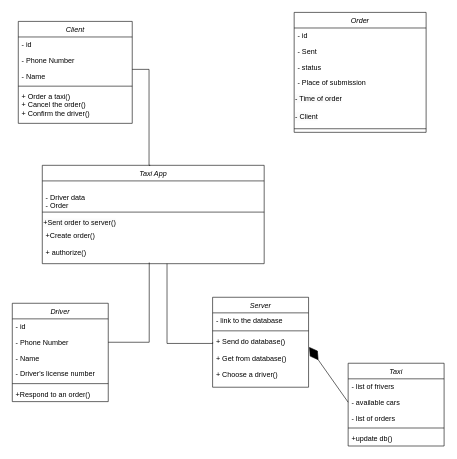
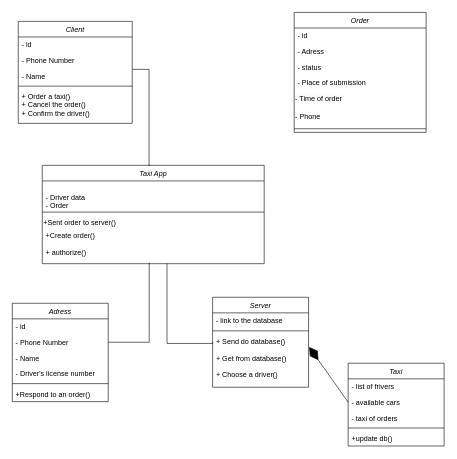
  <mxCell id="0" />
  <mxCell id="1" parent="0" />
  <mxCell id="2" value="Сlient" style="swimlane;fontStyle=2;align=center;verticalAlign=top;childLayout=stackLayout;horizontal=1;startSize=26;horizontalStack=0;resizeParent=1;resizeLast=0;collapsible=1;marginBottom=0;rounded=0;shadow=0;strokeWidth=1;" parent="1" vertex="1"><mxGeometry x="30" y="35" width="190" height="170" as="geometry"><mxRectangle x="230" y="140" width="160" height="26" as="alternateBounds" /></mxGeometry></mxCell>
  <mxCell id="3" value="- id" style="text;align=left;verticalAlign=top;spacingLeft=4;spacingRight=4;overflow=hidden;rotatable=0;points=[[0,0.5],[1,0.5]];portConstraint=eastwest;" parent="2" vertex="1"><mxGeometry y="26" width="190" height="26" as="geometry" /></mxCell>
  <mxCell id="4" value="- Phone Number" style="text;align=left;verticalAlign=top;spacingLeft=4;spacingRight=4;overflow=hidden;rotatable=0;points=[[0,0.5],[1,0.5]];portConstraint=eastwest;rounded=0;shadow=0;html=0;" parent="2" vertex="1"><mxGeometry y="52" width="190" height="26" as="geometry" /></mxCell>
  <mxCell id="5" value="- Name" style="text;align=left;verticalAlign=top;spacingLeft=4;spacingRight=4;overflow=hidden;rotatable=0;points=[[0,0.5],[1,0.5]];portConstraint=eastwest;rounded=0;shadow=0;html=0;" parent="2" vertex="1"><mxGeometry y="78" width="190" height="26" as="geometry" /></mxCell>
  <mxCell id="6" value="" style="line;html=1;strokeWidth=1;align=left;verticalAlign=middle;spacingTop=-1;spacingLeft=3;spacingRight=3;rotatable=0;labelPosition=right;points=[];portConstraint=eastwest;" parent="2" vertex="1"><mxGeometry y="104" width="190" height="8" as="geometry" /></mxCell>
  <mxCell id="7" value="+ Order a taxi()&#10;+ Cancel the order()&#10;+ Confirm the driver()" style="text;align=left;verticalAlign=top;spacingLeft=4;spacingRight=4;overflow=hidden;rotatable=0;points=[[0,0.5],[1,0.5]];portConstraint=eastwest;" parent="2" vertex="1"><mxGeometry y="112" width="190" height="58" as="geometry" /></mxCell>
  <mxCell id="8" value="Taxi App&#10;" style="swimlane;fontStyle=2;align=center;verticalAlign=top;childLayout=stackLayout;horizontal=1;startSize=26;horizontalStack=0;resizeParent=1;resizeLast=0;collapsible=1;marginBottom=0;rounded=0;shadow=0;strokeWidth=1;" parent="1" vertex="1"><mxGeometry x="70" y="275" width="370" height="164" as="geometry"><mxRectangle x="230" y="140" width="160" height="26" as="alternateBounds" /></mxGeometry></mxCell>
  <mxCell id="9" value="&#10;- Driver data&#10;- Order" style="text;align=left;verticalAlign=top;spacingLeft=4;spacingRight=4;overflow=hidden;rotatable=0;points=[[0,0.5],[1,0.5]];portConstraint=eastwest;rounded=0;shadow=0;html=0;" parent="8" vertex="1"><mxGeometry y="26" width="370" height="48" as="geometry" /></mxCell>
  <mxCell id="10" value="" style="line;html=1;strokeWidth=1;align=left;verticalAlign=middle;spacingTop=-1;spacingLeft=3;spacingRight=3;rotatable=0;labelPosition=right;points=[];portConstraint=eastwest;" parent="8" vertex="1"><mxGeometry y="74" width="370" height="8" as="geometry" /></mxCell>
  <mxCell id="11" value="&lt;span style=&quot;color: rgb(0, 0, 0); font-family: Helvetica; font-size: 12px; font-style: normal; font-variant-ligatures: normal; font-variant-caps: normal; font-weight: 400; letter-spacing: normal; orphans: 2; text-align: left; text-indent: 0px; text-transform: none; widows: 2; word-spacing: 0px; -webkit-text-stroke-width: 0px; background-color: rgb(251, 251, 251); text-decoration-thickness: initial; text-decoration-style: initial; text-decoration-color: initial; float: none; display: inline !important;&quot;&gt;+Sent order to server()&lt;/span&gt;" style="text;whiteSpace=wrap;html=1;" parent="8" vertex="1"><mxGeometry y="82" width="370" height="22" as="geometry" /></mxCell>
  <mxCell id="12" value="+Create order()&#10;&#10;+ authorize()" style="text;align=left;verticalAlign=top;spacingLeft=4;spacingRight=4;overflow=hidden;rotatable=0;points=[[0,0.5],[1,0.5]];portConstraint=eastwest;" parent="8" vertex="1"><mxGeometry y="104" width="370" height="60" as="geometry" /></mxCell>
  <mxCell id="13" value="Server" style="swimlane;fontStyle=2;align=center;verticalAlign=top;childLayout=stackLayout;horizontal=1;startSize=26;horizontalStack=0;resizeParent=1;resizeLast=0;collapsible=1;marginBottom=0;rounded=0;shadow=0;strokeWidth=1;" parent="1" vertex="1"><mxGeometry x="354" y="495" width="160" height="150" as="geometry"><mxRectangle x="230" y="140" width="160" height="26" as="alternateBounds" /></mxGeometry></mxCell>
  <mxCell id="14" value="- link to the database" style="text;align=left;verticalAlign=top;spacingLeft=4;spacingRight=4;overflow=hidden;rotatable=0;points=[[0,0.5],[1,0.5]];portConstraint=eastwest;" parent="13" vertex="1"><mxGeometry y="26" width="160" height="26" as="geometry" /></mxCell>
  <mxCell id="15" value="" style="line;html=1;strokeWidth=1;align=left;verticalAlign=middle;spacingTop=-1;spacingLeft=3;spacingRight=3;rotatable=0;labelPosition=right;points=[];portConstraint=eastwest;" parent="13" vertex="1"><mxGeometry y="52" width="160" height="8" as="geometry" /></mxCell>
  <mxCell id="16" value="+ Send do database()&#10;&#10;+ Get from database()&#10;&#10;+ Choose a driver()" style="text;align=left;verticalAlign=top;spacingLeft=4;spacingRight=4;overflow=hidden;rotatable=0;points=[[0,0.5],[1,0.5]];portConstraint=eastwest;" parent="13" vertex="1"><mxGeometry y="60" width="160" height="90" as="geometry" /></mxCell>
  <mxCell id="17" value="Order" style="swimlane;fontStyle=2;align=center;verticalAlign=top;childLayout=stackLayout;horizontal=1;startSize=26;horizontalStack=0;resizeParent=1;resizeLast=0;collapsible=1;marginBottom=0;rounded=0;shadow=0;strokeWidth=1;" parent="1" vertex="1"><mxGeometry x="490" y="20" width="220" height="200" as="geometry"><mxRectangle x="230" y="140" width="160" height="26" as="alternateBounds" /></mxGeometry></mxCell>
  <mxCell id="18" value="- id" style="text;align=left;verticalAlign=top;spacingLeft=4;spacingRight=4;overflow=hidden;rotatable=0;points=[[0,0.5],[1,0.5]];portConstraint=eastwest;" parent="17" vertex="1"><mxGeometry y="26" width="220" height="26" as="geometry" /></mxCell>
- <mxCell id="19" value="- Sent" style="text;align=left;verticalAlign=top;spacingLeft=4;spacingRight=4;overflow=hidden;rotatable=0;points=[[0,0.5],[1,0.5]];portConstraint=eastwest;rounded=0;shadow=0;html=0;" parent="17" vertex="1"><mxGeometry y="52" width="220" height="26" as="geometry" /></mxCell>
+ <mxCell id="19" value="- Adress" style="text;align=left;verticalAlign=top;spacingLeft=4;spacingRight=4;overflow=hidden;rotatable=0;points=[[0,0.5],[1,0.5]];portConstraint=eastwest;rounded=0;shadow=0;html=0;" parent="17" vertex="1"><mxGeometry y="52" width="220" height="26" as="geometry" /></mxCell>
  <mxCell id="20" value="- status" style="text;align=left;verticalAlign=top;spacingLeft=4;spacingRight=4;overflow=hidden;rotatable=0;points=[[0,0.5],[1,0.5]];portConstraint=eastwest;rounded=0;shadow=0;html=0;" parent="17" vertex="1"><mxGeometry y="78" width="220" height="26" as="geometry" /></mxCell>
  <mxCell id="21" value="- Place of submission" style="text;align=left;verticalAlign=top;spacingLeft=4;spacingRight=4;overflow=hidden;rotatable=0;points=[[0,0.5],[1,0.5]];portConstraint=eastwest;rounded=0;shadow=0;html=0;" parent="17" vertex="1"><mxGeometry y="104" width="220" height="26" as="geometry" /></mxCell>
  <mxCell id="22" value="&lt;span style=&quot;color: rgb(0, 0, 0); font-family: Helvetica; font-size: 12px; font-style: normal; font-variant-ligatures: normal; font-variant-caps: normal; font-weight: 400; letter-spacing: normal; orphans: 2; text-align: left; text-indent: 0px; text-transform: none; widows: 2; word-spacing: 0px; -webkit-text-stroke-width: 0px; background-color: rgb(251, 251, 251); text-decoration-thickness: initial; text-decoration-style: initial; text-decoration-color: initial; float: none; display: inline !important;&quot;&gt;- Time of order&lt;/span&gt;" style="text;whiteSpace=wrap;html=1;" parent="17" vertex="1"><mxGeometry y="130" width="220" height="30" as="geometry" /></mxCell>
- <mxCell id="23" value="&lt;span style=&quot;color: rgb(0, 0, 0); font-family: Helvetica; font-size: 12px; font-style: normal; font-variant-ligatures: normal; font-variant-caps: normal; font-weight: 400; letter-spacing: normal; orphans: 2; text-align: left; text-indent: 0px; text-transform: none; widows: 2; word-spacing: 0px; -webkit-text-stroke-width: 0px; background-color: rgb(251, 251, 251); text-decoration-thickness: initial; text-decoration-style: initial; text-decoration-color: initial; float: none; display: inline !important;&quot;&gt;- Client&lt;/span&gt;" style="text;whiteSpace=wrap;html=1;" parent="17" vertex="1"><mxGeometry y="160" width="220" height="30" as="geometry" /></mxCell>
+ <mxCell id="23" value="&lt;span style=&quot;color: rgb(0, 0, 0); font-family: Helvetica; font-size: 12px; font-style: normal; font-variant-ligatures: normal; font-variant-caps: normal; font-weight: 400; letter-spacing: normal; orphans: 2; text-align: left; text-indent: 0px; text-transform: none; widows: 2; word-spacing: 0px; -webkit-text-stroke-width: 0px; background-color: rgb(251, 251, 251); text-decoration-thickness: initial; text-decoration-style: initial; text-decoration-color: initial; float: none; display: inline !important;&quot;&gt;- Phone&lt;/span&gt;" style="text;whiteSpace=wrap;html=1;" parent="17" vertex="1"><mxGeometry y="160" width="220" height="30" as="geometry" /></mxCell>
  <mxCell id="24" value="" style="line;html=1;strokeWidth=1;align=left;verticalAlign=middle;spacingTop=-1;spacingLeft=3;spacingRight=3;rotatable=0;labelPosition=right;points=[];portConstraint=eastwest;" parent="17" vertex="1"><mxGeometry y="190" width="220" height="8" as="geometry" /></mxCell>
- <mxCell id="25" value="Driver" style="swimlane;fontStyle=2;align=center;verticalAlign=top;childLayout=stackLayout;horizontal=1;startSize=26;horizontalStack=0;resizeParent=1;resizeLast=0;collapsible=1;marginBottom=0;rounded=0;shadow=0;strokeWidth=1;" parent="1" vertex="1"><mxGeometry x="20" y="505" width="160" height="164" as="geometry"><mxRectangle x="230" y="140" width="160" height="26" as="alternateBounds" /></mxGeometry></mxCell>
+ <mxCell id="25" value="Adress" style="swimlane;fontStyle=2;align=center;verticalAlign=top;childLayout=stackLayout;horizontal=1;startSize=26;horizontalStack=0;resizeParent=1;resizeLast=0;collapsible=1;marginBottom=0;rounded=0;shadow=0;strokeWidth=1;" parent="1" vertex="1"><mxGeometry x="20" y="505" width="160" height="164" as="geometry"><mxRectangle x="230" y="140" width="160" height="26" as="alternateBounds" /></mxGeometry></mxCell>
  <mxCell id="26" value="- id" style="text;align=left;verticalAlign=top;spacingLeft=4;spacingRight=4;overflow=hidden;rotatable=0;points=[[0,0.5],[1,0.5]];portConstraint=eastwest;" parent="25" vertex="1"><mxGeometry y="26" width="160" height="26" as="geometry" /></mxCell>
  <mxCell id="27" value="- Phone Number" style="text;align=left;verticalAlign=top;spacingLeft=4;spacingRight=4;overflow=hidden;rotatable=0;points=[[0,0.5],[1,0.5]];portConstraint=eastwest;rounded=0;shadow=0;html=0;" parent="25" vertex="1"><mxGeometry y="52" width="160" height="26" as="geometry" /></mxCell>
  <mxCell id="28" value="- Name" style="text;align=left;verticalAlign=top;spacingLeft=4;spacingRight=4;overflow=hidden;rotatable=0;points=[[0,0.5],[1,0.5]];portConstraint=eastwest;rounded=0;shadow=0;html=0;" parent="25" vertex="1"><mxGeometry y="78" width="160" height="26" as="geometry" /></mxCell>
  <mxCell id="29" value="- Driver's license number" style="text;align=left;verticalAlign=top;spacingLeft=4;spacingRight=4;overflow=hidden;rotatable=0;points=[[0,0.5],[1,0.5]];portConstraint=eastwest;rounded=0;shadow=0;html=0;" parent="25" vertex="1"><mxGeometry y="104" width="160" height="26" as="geometry" /></mxCell>
  <mxCell id="30" value="" style="line;html=1;strokeWidth=1;align=left;verticalAlign=middle;spacingTop=-1;spacingLeft=3;spacingRight=3;rotatable=0;labelPosition=right;points=[];portConstraint=eastwest;" parent="25" vertex="1"><mxGeometry y="130" width="160" height="8" as="geometry" /></mxCell>
  <mxCell id="31" value="+Respond to an order()" style="text;align=left;verticalAlign=top;spacingLeft=4;spacingRight=4;overflow=hidden;rotatable=0;points=[[0,0.5],[1,0.5]];portConstraint=eastwest;" parent="25" vertex="1"><mxGeometry y="138" width="160" height="26" as="geometry" /></mxCell>
  <mxCell id="32" value="Taxi" style="swimlane;fontStyle=2;align=center;verticalAlign=top;childLayout=stackLayout;horizontal=1;startSize=26;horizontalStack=0;resizeParent=1;resizeLast=0;collapsible=1;marginBottom=0;rounded=0;shadow=0;strokeWidth=1;" parent="1" vertex="1"><mxGeometry x="580" y="605" width="160" height="138" as="geometry"><mxRectangle x="230" y="140" width="160" height="26" as="alternateBounds" /></mxGeometry></mxCell>
  <mxCell id="33" value="- list of frivers" style="text;align=left;verticalAlign=top;spacingLeft=4;spacingRight=4;overflow=hidden;rotatable=0;points=[[0,0.5],[1,0.5]];portConstraint=eastwest;" parent="32" vertex="1"><mxGeometry y="26" width="160" height="26" as="geometry" /></mxCell>
  <mxCell id="34" value="- available cars" style="text;align=left;verticalAlign=top;spacingLeft=4;spacingRight=4;overflow=hidden;rotatable=0;points=[[0,0.5],[1,0.5]];portConstraint=eastwest;rounded=0;shadow=0;html=0;" parent="32" vertex="1"><mxGeometry y="52" width="160" height="26" as="geometry" /></mxCell>
- <mxCell id="35" value="- list of orders" style="text;align=left;verticalAlign=top;spacingLeft=4;spacingRight=4;overflow=hidden;rotatable=0;points=[[0,0.5],[1,0.5]];portConstraint=eastwest;rounded=0;shadow=0;html=0;" parent="32" vertex="1"><mxGeometry y="78" width="160" height="26" as="geometry" /></mxCell>
+ <mxCell id="35" value="- taxi of orders" style="text;align=left;verticalAlign=top;spacingLeft=4;spacingRight=4;overflow=hidden;rotatable=0;points=[[0,0.5],[1,0.5]];portConstraint=eastwest;rounded=0;shadow=0;html=0;" parent="32" vertex="1"><mxGeometry y="78" width="160" height="26" as="geometry" /></mxCell>
  <mxCell id="36" value="" style="line;html=1;strokeWidth=1;align=left;verticalAlign=middle;spacingTop=-1;spacingLeft=3;spacingRight=3;rotatable=0;labelPosition=right;points=[];portConstraint=eastwest;" parent="32" vertex="1"><mxGeometry y="104" width="160" height="8" as="geometry" /></mxCell>
  <mxCell id="37" value="+update db()" style="text;align=left;verticalAlign=top;spacingLeft=4;spacingRight=4;overflow=hidden;rotatable=0;points=[[0,0.5],[1,0.5]];portConstraint=eastwest;" parent="32" vertex="1"><mxGeometry y="112" width="160" height="26" as="geometry" /></mxCell>
  <mxCell id="38" value="" style="endArrow=none;html=1;edgeStyle=orthogonalEdgeStyle;rounded=0;" parent="1" edge="1"><mxGeometry relative="1" as="geometry"><mxPoint x="220" y="115" as="sourcePoint" /><mxPoint x="250" y="275" as="targetPoint" /><Array as="points"><mxPoint x="248" y="115" /></Array></mxGeometry></mxCell>
  <mxCell id="39" value="" style="endArrow=diamondThin;endFill=1;endSize=24;html=1;rounded=0;entryX=1.006;entryY=0.254;entryDx=0;entryDy=0;entryPerimeter=0;exitX=0;exitY=0.5;exitDx=0;exitDy=0;" parent="1" source="34" target="16" edge="1"><mxGeometry width="160" relative="1" as="geometry"><mxPoint x="590" y="475" as="sourcePoint" /><mxPoint x="750" y="475" as="targetPoint" /></mxGeometry></mxCell>
  <mxCell id="40" value="" style="endArrow=none;html=1;edgeStyle=orthogonalEdgeStyle;rounded=0;entryX=1;entryY=0.5;entryDx=0;entryDy=0;exitX=0.482;exitY=0.967;exitDx=0;exitDy=0;exitPerimeter=0;" parent="1" source="12" target="27" edge="1"><mxGeometry relative="1" as="geometry"><mxPoint x="220" y="445" as="sourcePoint" /><mxPoint x="250" y="605" as="targetPoint" /><Array as="points"><mxPoint x="248" y="570" /></Array></mxGeometry></mxCell>
  <mxCell id="41" value="" style="endArrow=none;html=1;edgeStyle=orthogonalEdgeStyle;rounded=0;entryX=0.001;entryY=0.17;entryDx=0;entryDy=0;exitX=0.482;exitY=0.967;exitDx=0;exitDy=0;exitPerimeter=0;entryPerimeter=0;" parent="1" target="16" edge="1"><mxGeometry relative="1" as="geometry"><mxPoint x="278" y="439" as="sourcePoint" /><mxPoint x="210" y="572" as="targetPoint" /><Array as="points"><mxPoint x="278" y="572" /><mxPoint x="354" y="572" /></Array></mxGeometry></mxCell>
